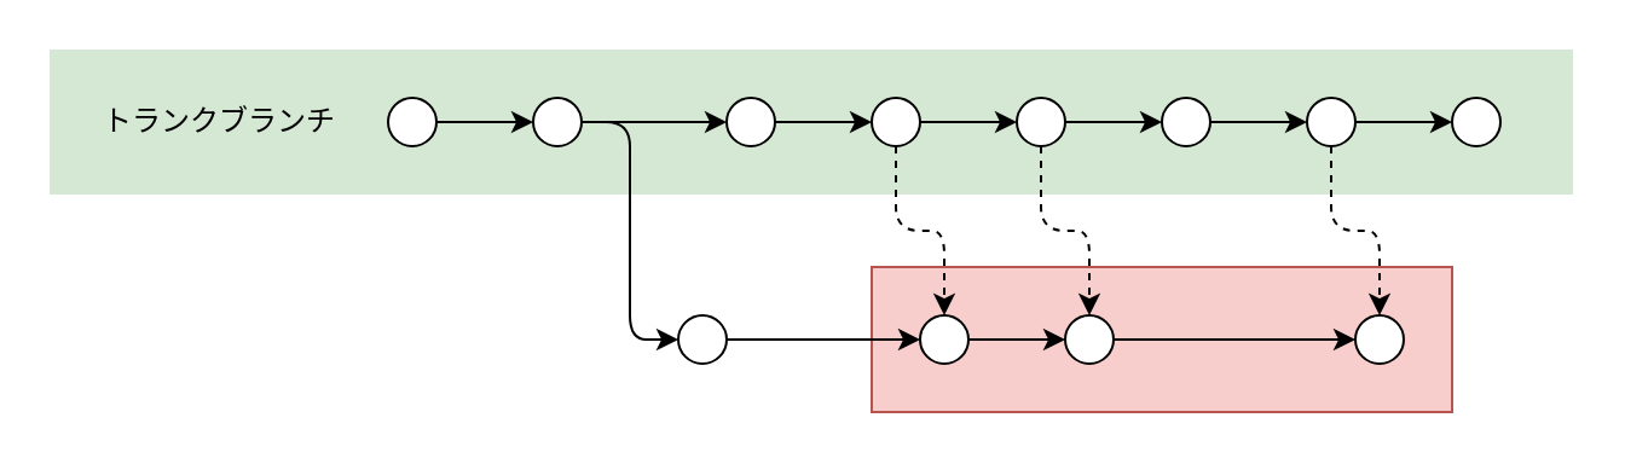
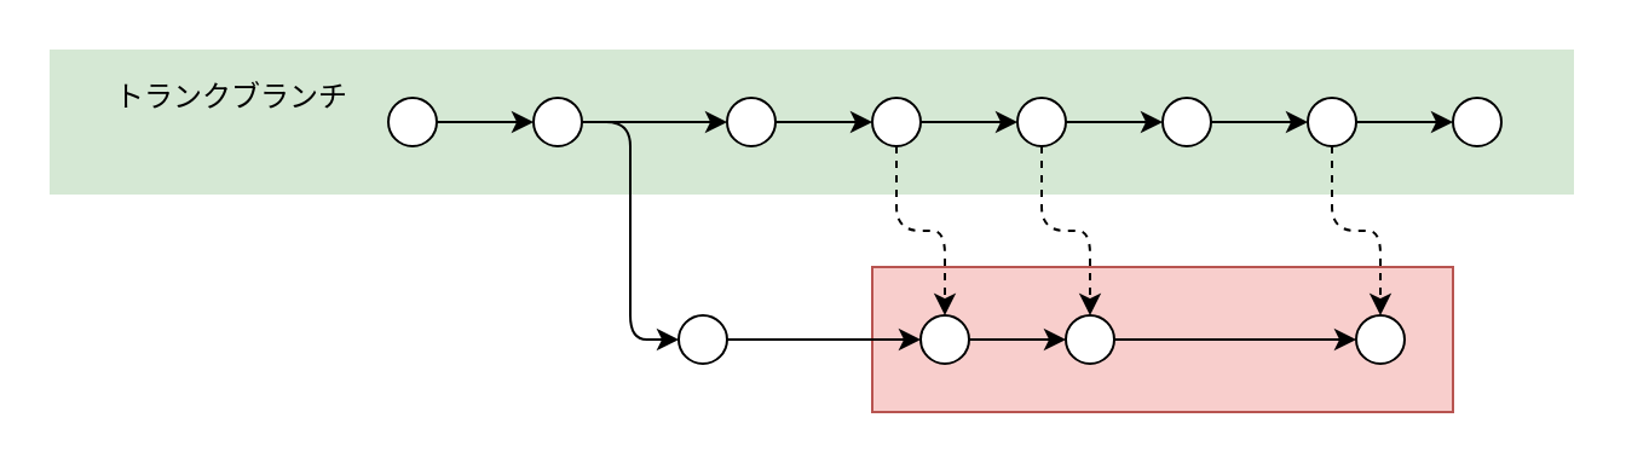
  <mxCell id="0" />
  <mxCell id="1" parent="0" />
  <mxCell id="2" value="" style="rounded=0;whiteSpace=wrap;html=1;fillColor=#f8cecc;strokeColor=#b85450;" parent="1" vertex="1"><mxGeometry x="360" y="110" width="240" height="60" as="geometry" /></mxCell>
  <mxCell id="3" value="" style="rounded=0;whiteSpace=wrap;html=1;fillColor=#d5e8d4;strokeColor=none;" parent="1" vertex="1"><mxGeometry y="20" width="630" height="60" as="geometry" x="20" /></mxCell>
  <mxCell id="4" style="edgeStyle=orthogonalEdgeStyle;rounded=0;orthogonalLoop=1;jettySize=auto;html=1;entryX=0;entryY=0.5;entryDx=0;entryDy=0;" parent="1" source="5" target="8" edge="1"><mxGeometry relative="1" as="geometry" /></mxCell>
  <mxCell id="5" value="" style="ellipse;whiteSpace=wrap;html=1;aspect=fixed;" parent="1" vertex="1"><mxGeometry x="160" y="40" width="20" height="20" as="geometry" /></mxCell>
  <mxCell id="6" style="edgeStyle=orthogonalEdgeStyle;rounded=0;orthogonalLoop=1;jettySize=auto;html=1;entryX=0;entryY=0.5;entryDx=0;entryDy=0;" parent="1" source="8" target="17" edge="1"><mxGeometry relative="1" as="geometry" /></mxCell>
  <mxCell id="7" style="edgeStyle=orthogonalEdgeStyle;rounded=1;orthogonalLoop=1;jettySize=auto;html=1;entryX=0;entryY=0.5;entryDx=0;entryDy=0;curved=0;" parent="1" source="8" target="21" edge="1"><mxGeometry relative="1" as="geometry" /></mxCell>
  <mxCell id="8" value="" style="ellipse;whiteSpace=wrap;html=1;aspect=fixed;" parent="1" vertex="1"><mxGeometry x="220" y="40" width="20" height="20" as="geometry" /></mxCell>
  <mxCell id="9" style="edgeStyle=orthogonalEdgeStyle;rounded=0;orthogonalLoop=1;jettySize=auto;html=1;" parent="1" source="11" target="14" edge="1"><mxGeometry relative="1" as="geometry" /></mxCell>
  <mxCell id="10" style="edgeStyle=orthogonalEdgeStyle;rounded=1;orthogonalLoop=1;jettySize=auto;html=1;entryX=0.5;entryY=0;entryDx=0;entryDy=0;curved=0;dashed=1;" parent="1" source="11" target="23" edge="1"><mxGeometry relative="1" as="geometry" /></mxCell>
  <mxCell id="11" value="" style="ellipse;whiteSpace=wrap;html=1;aspect=fixed;" parent="1" vertex="1"><mxGeometry x="360" y="40" width="20" height="20" as="geometry" /></mxCell>
  <mxCell id="12" style="edgeStyle=orthogonalEdgeStyle;rounded=0;orthogonalLoop=1;jettySize=auto;html=1;" parent="1" source="14" target="19" edge="1"><mxGeometry relative="1" as="geometry" /></mxCell>
  <mxCell id="13" style="edgeStyle=orthogonalEdgeStyle;rounded=1;orthogonalLoop=1;jettySize=auto;html=1;entryX=0.5;entryY=0;entryDx=0;entryDy=0;dashed=1;curved=0;" parent="1" source="14" target="25" edge="1"><mxGeometry relative="1" as="geometry" /></mxCell>
  <mxCell id="14" value="" style="ellipse;whiteSpace=wrap;html=1;aspect=fixed;" parent="1" vertex="1"><mxGeometry x="420" y="40" width="20" height="20" as="geometry" /></mxCell>
  <mxCell id="15" value="" style="group" parent="1" vertex="1" connectable="0"><mxGeometry x="30" y="117.5" width="120" height="45" as="geometry" /></mxCell>
  <mxCell id="16" style="edgeStyle=orthogonalEdgeStyle;rounded=0;orthogonalLoop=1;jettySize=auto;html=1;entryX=0;entryY=0.5;entryDx=0;entryDy=0;" parent="1" source="17" target="11" edge="1"><mxGeometry relative="1" as="geometry" /></mxCell>
  <mxCell id="17" value="" style="ellipse;whiteSpace=wrap;html=1;aspect=fixed;" parent="1" vertex="1"><mxGeometry x="300" y="40" width="20" height="20" as="geometry" /></mxCell>
  <mxCell id="18" style="edgeStyle=orthogonalEdgeStyle;rounded=0;orthogonalLoop=1;jettySize=auto;html=1;entryX=0;entryY=0.5;entryDx=0;entryDy=0;" parent="1" source="19" target="28" edge="1"><mxGeometry relative="1" as="geometry" /></mxCell>
  <mxCell id="19" value="" style="ellipse;whiteSpace=wrap;html=1;aspect=fixed;" parent="1" vertex="1"><mxGeometry x="480" y="40" width="20" height="20" as="geometry" /></mxCell>
  <mxCell id="20" style="edgeStyle=orthogonalEdgeStyle;rounded=0;orthogonalLoop=1;jettySize=auto;html=1;entryX=0;entryY=0.5;entryDx=0;entryDy=0;" parent="1" source="21" target="23" edge="1"><mxGeometry relative="1" as="geometry" /></mxCell>
  <mxCell id="21" value="" style="ellipse;whiteSpace=wrap;html=1;aspect=fixed;" parent="1" vertex="1"><mxGeometry x="280" y="130" width="20" height="20" as="geometry" /></mxCell>
  <mxCell id="22" style="edgeStyle=orthogonalEdgeStyle;rounded=0;orthogonalLoop=1;jettySize=auto;html=1;entryX=0;entryY=0.5;entryDx=0;entryDy=0;" parent="1" source="23" target="25" edge="1"><mxGeometry relative="1" as="geometry" /></mxCell>
  <mxCell id="23" value="" style="ellipse;whiteSpace=wrap;html=1;aspect=fixed;" parent="1" vertex="1"><mxGeometry x="380" y="130" width="20" height="20" as="geometry" /></mxCell>
  <mxCell id="24" style="edgeStyle=orthogonalEdgeStyle;rounded=0;orthogonalLoop=1;jettySize=auto;html=1;entryX=0;entryY=0.5;entryDx=0;entryDy=0;" parent="1" source="25" target="30" edge="1"><mxGeometry relative="1" as="geometry" /></mxCell>
  <mxCell id="25" value="" style="ellipse;whiteSpace=wrap;html=1;aspect=fixed;" parent="1" vertex="1"><mxGeometry x="440" y="130" width="20" height="20" as="geometry" /></mxCell>
  <mxCell id="26" style="edgeStyle=orthogonalEdgeStyle;rounded=0;orthogonalLoop=1;jettySize=auto;html=1;entryX=0;entryY=0.5;entryDx=0;entryDy=0;" parent="1" source="28" target="29" edge="1"><mxGeometry relative="1" as="geometry" /></mxCell>
  <mxCell id="27" style="edgeStyle=orthogonalEdgeStyle;rounded=1;orthogonalLoop=1;jettySize=auto;html=1;entryX=0.5;entryY=0;entryDx=0;entryDy=0;dashed=1;curved=0;" parent="1" source="28" target="30" edge="1"><mxGeometry relative="1" as="geometry" /></mxCell>
  <mxCell id="28" value="" style="ellipse;whiteSpace=wrap;html=1;aspect=fixed;" parent="1" vertex="1"><mxGeometry x="540" y="40" width="20" height="20" as="geometry" /></mxCell>
  <mxCell id="29" value="" style="ellipse;whiteSpace=wrap;html=1;aspect=fixed;" parent="1" vertex="1"><mxGeometry x="600" y="40" width="20" height="20" as="geometry" /></mxCell>
  <mxCell id="30" value="" style="ellipse;whiteSpace=wrap;html=1;aspect=fixed;" parent="1" vertex="1"><mxGeometry x="560" y="130" width="20" height="20" as="geometry" /></mxCell>
- <mxCell id="31" value="トランクブランチ" style="text;html=1;strokeColor=none;fillColor=none;align=center;verticalAlign=middle;whiteSpace=wrap;rounded=0;" parent="1" vertex="1"><mxGeometry x="34.5" y="38.75" width="111" height="22.5" as="geometry" /></mxCell>
+ <mxCell id="31" value="トランクブランチ" style="text;html=1;strokeColor=none;fillColor=none;align=center;verticalAlign=middle;whiteSpace=wrap;rounded=0;" parent="1" vertex="1"><mxGeometry x="39.5" y="28.75" width="111" height="22.5" as="geometry" /></mxCell>
